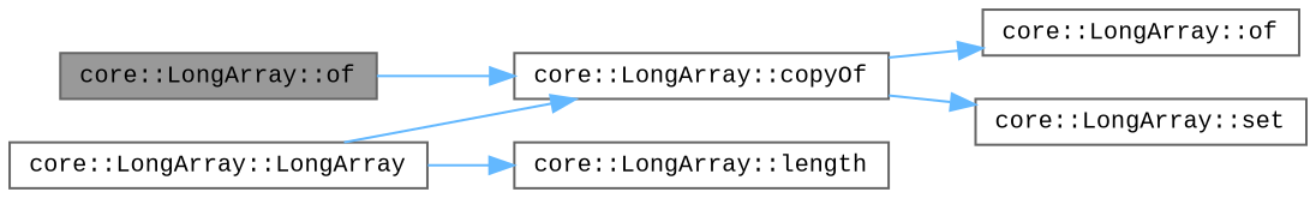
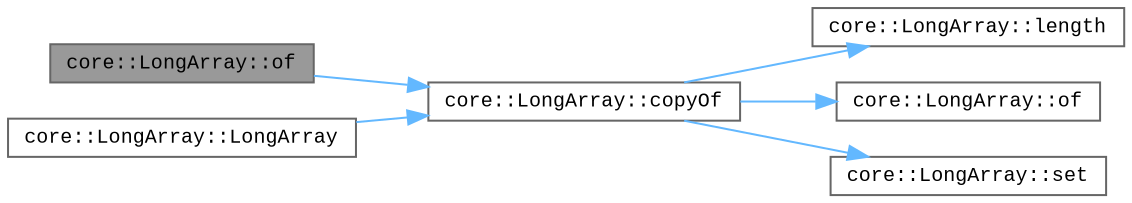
  digraph {
    fontname="Liberation Mono"
    rankdir=LR
    node [color=grey40 fillcolor=white fontname="Liberation Mono" fontsize=10 shape=box style=filled]
    edge [color=steelblue1 fontname="Liberation Mono" fontsize=10 labelfontname=Helvetica labelfontsize=10 style=solid]
    n1 [color=gray40 fillcolor=grey60 fontcolor=black height=0.2 label="core::LongArray::of" width=0.4]
    n2 [height=0.2 label="core::LongArray::copyOf" width=0.4]
    n3 [height=0.2 label="core::LongArray::length" width=0.4]
    n4 [height=0.2 label="core::LongArray::of" width=0.4]
    n5 [height=0.2 label="core::LongArray::set" width=0.4]
    n6 [height=0.2 label="core::LongArray::LongArray" width=0.4]
    n1 -> n2
-   n6 -> n3
+   n2 -> n3
    n2 -> n4
    n2 -> n5
    n6 -> n2
  }
